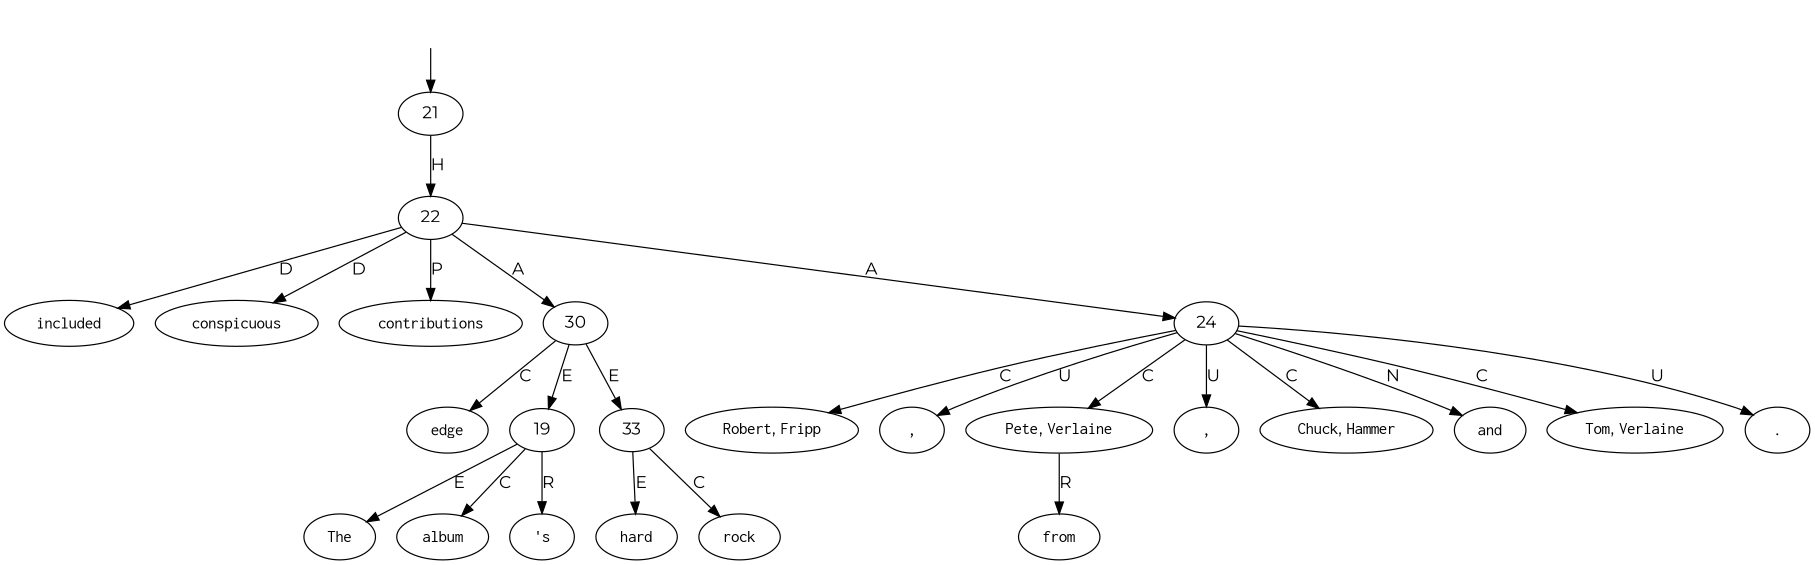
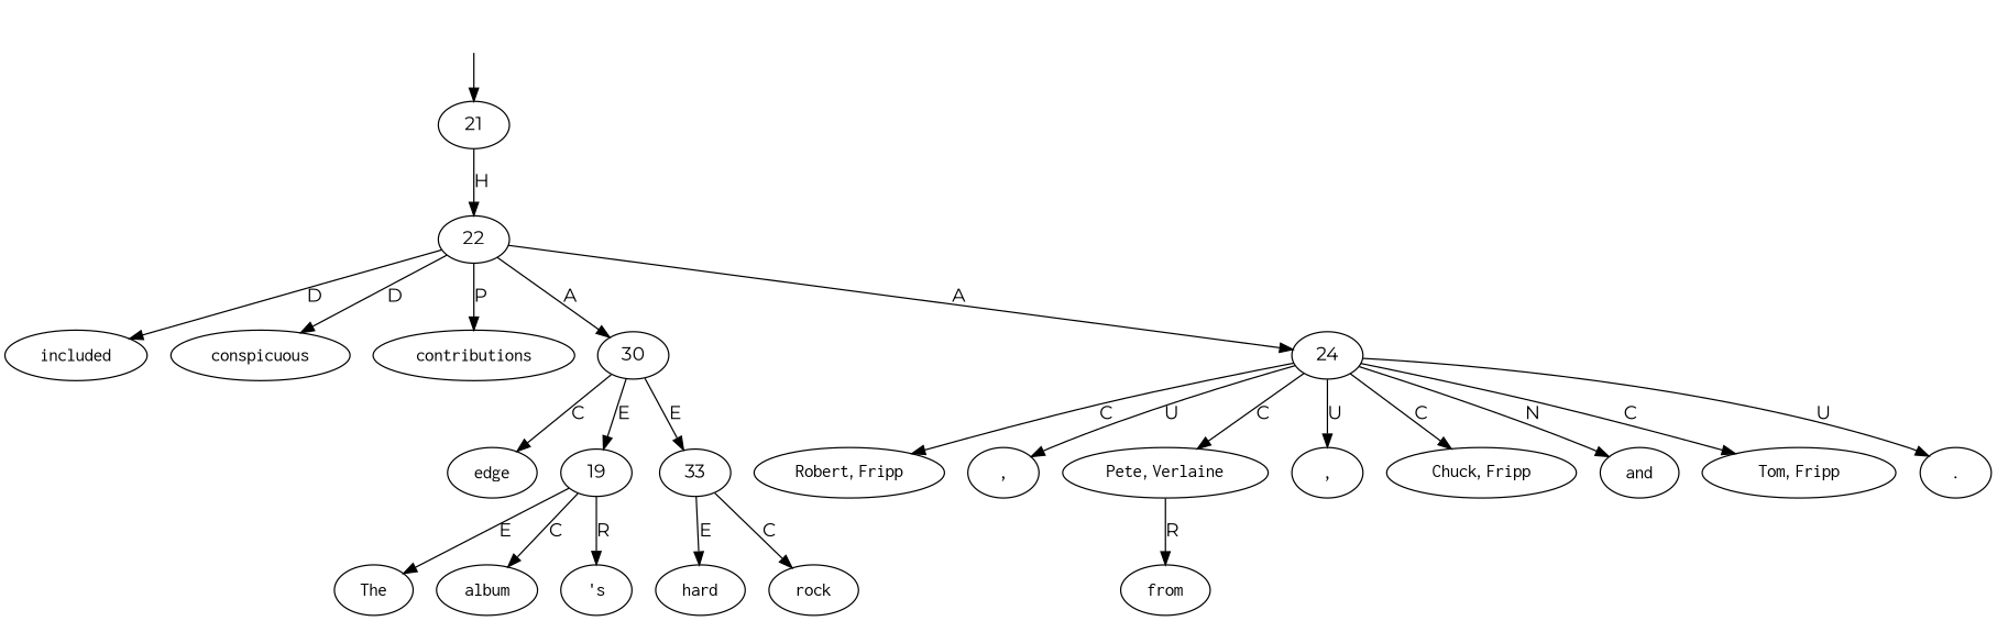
  digraph {
    fontname=Montserrat
    node [fontname=Montserrat shape=oval]
    edge [fontname=Montserrat]
    top [style=invis shape=""]
    21 [shape=""]
    22 [shape=""]
    n4 [label=<<table align="center" border="0" cellspacing="0"><tr><td colspan="2"><font face="Courier">included</font></td></tr></table>>]
    n5 [label=<<table align="center" border="0" cellspacing="0"><tr><td colspan="2"><font face="Courier">conspicuous</font></td></tr></table>>]
    n6 [label=<<table align="center" border="0" cellspacing="0"><tr><td colspan="2"><font face="Courier">contributions</font></td></tr></table>>]
    n7 [label=30 shape=""]
    24 [shape=""]
    n9 [label=<<table align="center" border="0" cellspacing="0"><tr><td colspan="2"><font face="Courier">The</font></td></tr></table>>]
    n10 [label=<<table align="center" border="0" cellspacing="0"><tr><td colspan="2"><font face="Courier">album</font></td></tr></table>>]
    n11 [label=<<table align="center" border="0" cellspacing="0"><tr><td colspan="2"><font face="Courier">&#x27;s</font></td></tr></table>>]
    n12 [label=<<table align="center" border="0" cellspacing="0"><tr><td colspan="2"><font face="Courier">hard</font></td></tr></table>>]
    n13 [label=<<table align="center" border="0" cellspacing="0"><tr><td colspan="2"><font face="Courier">rock</font></td></tr></table>>]
    n14 [label=<<table align="center" border="0" cellspacing="0"><tr><td colspan="2"><font face="Courier">edge</font></td></tr></table>>]
    n15 [label=<<table align="center" border="0" cellspacing="0"><tr><td colspan="2"><font face="Courier">from</font></td></tr></table>>]
    n16 [label=<<table align="center" border="0" cellspacing="0"><tr><td colspan="2"><font face="Courier">Robert</font>,&nbsp;<font face="Courier">Fripp</font></td></tr></table>>]
    n17 [label=<<table align="center" border="0" cellspacing="0"><tr><td colspan="2"><font face="Courier">,</font></td></tr></table>>]
    n18 [label=<<table align="center" border="0" cellspacing="0"><tr><td colspan="2"><font face="Courier">Pete</font>,&nbsp;<font face="Courier">Verlaine</font></td></tr></table>>]
    n19 [label=<<table align="center" border="0" cellspacing="0"><tr><td colspan="2"><font face="Courier">,</font></td></tr></table>>]
-   n20 [label=<<table align="center" border="0" cellspacing="0"><tr><td colspan="2"><font face="Courier">Chuck</font>,&nbsp;<font face="Courier">Hammer</font></td></tr></table>>]
+   n20 [label=<<table align="center" border="0" cellspacing="0"><tr><td colspan="2"><font face="Courier">Chuck</font>,&nbsp;<font face="Courier">Fripp</font></td></tr></table>>]
    n21 [label=<<table align="center" border="0" cellspacing="0"><tr><td colspan="2"><font face="Courier">and</font></td></tr></table>>]
-   n22 [label=<<table align="center" border="0" cellspacing="0"><tr><td colspan="2"><font face="Courier">Tom</font>,&nbsp;<font face="Courier">Verlaine</font></td></tr></table>>]
+   n22 [label=<<table align="center" border="0" cellspacing="0"><tr><td colspan="2"><font face="Courier">Tom</font>,&nbsp;<font face="Courier">Fripp</font></td></tr></table>>]
    n23 [label=<<table align="center" border="0" cellspacing="0"><tr><td colspan="2"><font face="Courier">.</font></td></tr></table>>]
    19 [shape=""]
    n25 [label=33 shape=""]
    top -> 21
    21 -> 22 [label=H]
    22 -> n4 [label=D]
    22 -> n5 [label=D]
    22 -> n6 [label=P]
    22 -> n7 [label=A]
    22 -> 24 [label=A]
    n7 -> n14 [label=C]
    n7 -> 19 [label=E]
    n7 -> n25 [label=E]
    24 -> n16 [label=C]
    24 -> n17 [label=U]
    24 -> n18 [label=C]
    24 -> n19 [label=U]
    24 -> n20 [label=C]
    24 -> n21 [label=N]
    24 -> n22 [label=C]
    24 -> n23 [label=U]
    n18 -> n15 [label=R]
    19 -> n9 [label=E]
    19 -> n10 [label=C]
    19 -> n11 [label=R]
    n25 -> n12 [label=E]
    n25 -> n13 [label=C]
  }
